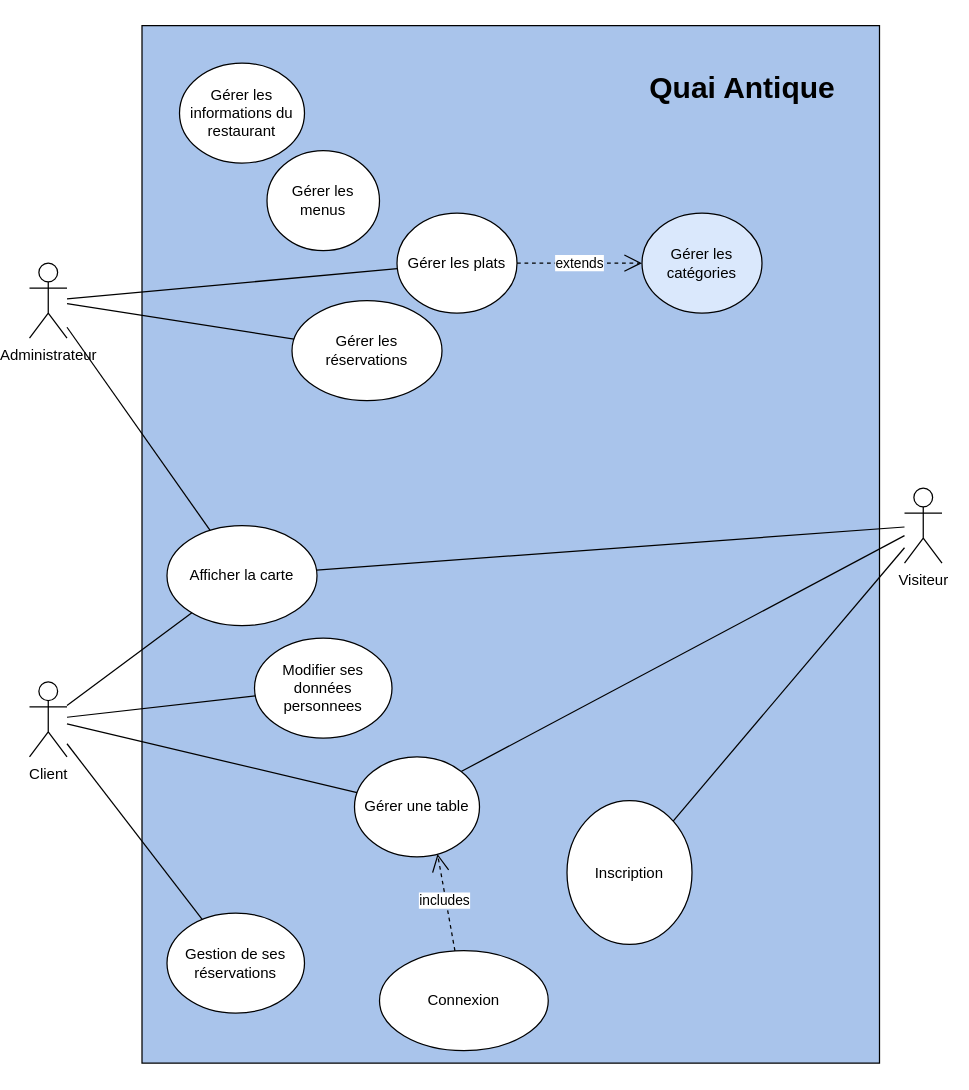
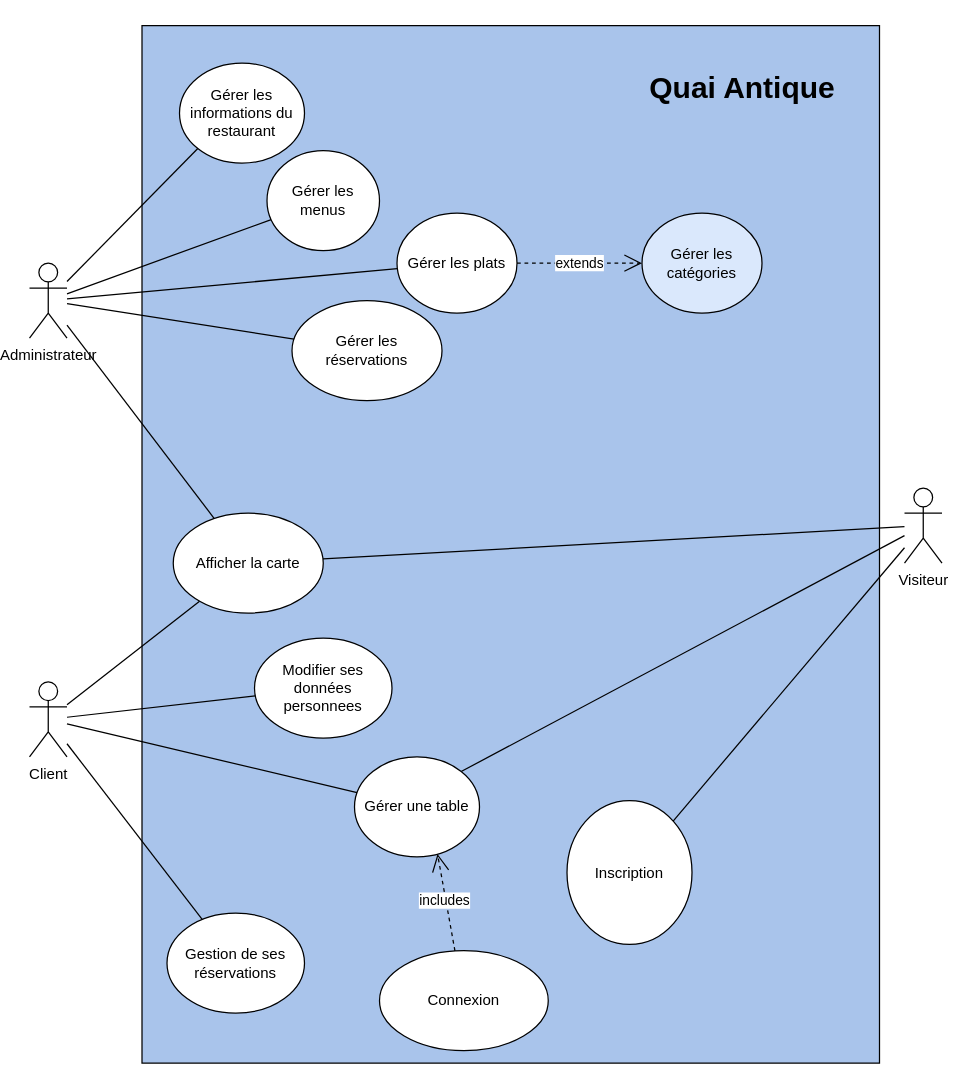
  <mxCell id="0" />
  <mxCell id="1" parent="0" />
  <mxCell id="2" value="" style="rounded=0;whiteSpace=wrap;html=1;fillColor=#A9C4EB;" vertex="1" parent="1"><mxGeometry x="110" y="20" width="590" height="830" as="geometry" /></mxCell>
  <mxCell id="3" value="Quai Antique" style="text;strokeColor=none;fillColor=none;html=1;fontSize=24;fontStyle=1;verticalAlign=middle;align=center;" vertex="1" parent="1"><mxGeometry x="540" y="50" width="100" height="40" as="geometry" /></mxCell>
  <mxCell id="4" value="Gérer les informations du restaurant" style="ellipse;whiteSpace=wrap;html=1;" vertex="1" parent="1"><mxGeometry x="140" y="50" width="100" height="80" as="geometry" /></mxCell>
+ <mxCell id="5" style="rounded=0;orthogonalLoop=1;jettySize=auto;html=1;entryX=0;entryY=1;entryDx=0;entryDy=0;endArrow=none;endFill=0;" edge="1" parent="1" source="10" target="4"><mxGeometry relative="1" as="geometry" /></mxCell>
+ <mxCell id="6" style="rounded=0;orthogonalLoop=1;jettySize=auto;html=1;endArrow=none;endFill=0;" edge="1" parent="1" source="10" target="20"><mxGeometry relative="1" as="geometry" /></mxCell>
  <mxCell id="7" style="rounded=0;orthogonalLoop=1;jettySize=auto;html=1;endArrow=none;endFill=0;" edge="1" parent="1" source="10" target="21"><mxGeometry relative="1" as="geometry" /></mxCell>
  <mxCell id="8" style="rounded=0;orthogonalLoop=1;jettySize=auto;html=1;endArrow=none;endFill=0;" edge="1" parent="1" source="10" target="22"><mxGeometry relative="1" as="geometry" /></mxCell>
  <mxCell id="9" style="rounded=0;orthogonalLoop=1;jettySize=auto;html=1;endArrow=none;endFill=0;" edge="1" parent="1" source="10" target="23"><mxGeometry relative="1" as="geometry" /></mxCell>
  <mxCell id="10" value="Administrateur" style="shape=umlActor;verticalLabelPosition=bottom;verticalAlign=top;html=1;outlineConnect=0;" vertex="1" parent="1"><mxGeometry x="20" y="210" width="30" height="60" as="geometry" /></mxCell>
  <mxCell id="11" style="rounded=0;orthogonalLoop=1;jettySize=auto;html=1;endArrow=none;endFill=0;" edge="1" parent="1" source="15" target="23"><mxGeometry relative="1" as="geometry" /></mxCell>
  <mxCell id="12" style="rounded=0;orthogonalLoop=1;jettySize=auto;html=1;endArrow=none;endFill=0;" edge="1" parent="1" source="15" target="24"><mxGeometry relative="1" as="geometry" /></mxCell>
  <mxCell id="13" style="rounded=0;orthogonalLoop=1;jettySize=auto;html=1;endArrow=none;endFill=0;" edge="1" parent="1" source="15" target="25"><mxGeometry relative="1" as="geometry" /></mxCell>
  <mxCell id="14" style="rounded=0;orthogonalLoop=1;jettySize=auto;html=1;endArrow=none;endFill=0;" edge="1" parent="1" source="15" target="26"><mxGeometry relative="1" as="geometry" /></mxCell>
  <mxCell id="15" value="Client" style="shape=umlActor;verticalLabelPosition=bottom;verticalAlign=top;html=1;outlineConnect=0;" vertex="1" parent="1"><mxGeometry x="20" y="545" width="30" height="60" as="geometry" /></mxCell>
  <mxCell id="16" style="rounded=0;orthogonalLoop=1;jettySize=auto;html=1;endArrow=none;endFill=0;" edge="1" parent="1" source="19" target="23"><mxGeometry relative="1" as="geometry" /></mxCell>
  <mxCell id="17" style="rounded=0;orthogonalLoop=1;jettySize=auto;html=1;entryX=1;entryY=0;entryDx=0;entryDy=0;endArrow=none;endFill=0;" edge="1" parent="1" source="19" target="26"><mxGeometry relative="1" as="geometry" /></mxCell>
  <mxCell id="18" style="rounded=0;orthogonalLoop=1;jettySize=auto;html=1;endArrow=none;endFill=0;" edge="1" parent="1" source="19" target="27"><mxGeometry relative="1" as="geometry" /></mxCell>
  <mxCell id="19" value="Visiteur" style="shape=umlActor;verticalLabelPosition=bottom;verticalAlign=top;html=1;outlineConnect=0;" vertex="1" parent="1"><mxGeometry x="720" y="390" width="30" height="60" as="geometry" /></mxCell>
  <mxCell id="20" value="Gérer les menus" style="ellipse;whiteSpace=wrap;html=1;" vertex="1" parent="1"><mxGeometry x="210" y="120" width="90" height="80" as="geometry" /></mxCell>
  <mxCell id="21" value="Gérer les plats" style="ellipse;whiteSpace=wrap;html=1;" vertex="1" parent="1"><mxGeometry x="314" y="170" width="96" height="80" as="geometry" /></mxCell>
  <mxCell id="22" value="Gérer les réservations" style="ellipse;whiteSpace=wrap;html=1;" vertex="1" parent="1"><mxGeometry x="230" y="240" width="120" height="80" as="geometry" /></mxCell>
- <mxCell id="23" value="Afficher la carte" style="ellipse;whiteSpace=wrap;html=1;" vertex="1" parent="1"><mxGeometry x="130" y="420" width="120" height="80" as="geometry" /></mxCell>
+ <mxCell id="23" value="Afficher la carte" style="ellipse;whiteSpace=wrap;html=1;" vertex="1" parent="1"><mxGeometry x="135" y="410" width="120" height="80" as="geometry" /></mxCell>
  <mxCell id="24" value="Modifier ses données personnees" style="ellipse;whiteSpace=wrap;html=1;" vertex="1" parent="1"><mxGeometry x="200" y="510" width="110" height="80" as="geometry" /></mxCell>
  <mxCell id="25" value="Gestion de ses réservations" style="ellipse;whiteSpace=wrap;html=1;" vertex="1" parent="1"><mxGeometry x="130" y="730" width="110" height="80" as="geometry" /></mxCell>
  <mxCell id="26" value="Gérer une table" style="ellipse;whiteSpace=wrap;html=1;" vertex="1" parent="1"><mxGeometry x="280" y="605" width="100" height="80" as="geometry" /></mxCell>
  <mxCell id="27" value="Inscription" style="ellipse;whiteSpace=wrap;html=1;" vertex="1" parent="1"><mxGeometry x="450" y="640" width="100" height="115" as="geometry" /></mxCell>
  <mxCell id="28" value="Connexion" style="ellipse;whiteSpace=wrap;html=1;" vertex="1" parent="1"><mxGeometry x="300" y="760" width="135" height="80" as="geometry" /></mxCell>
  <mxCell id="29" value="Gérer les catégories" style="ellipse;whiteSpace=wrap;html=1;fillColor=#dae8fc;" vertex="1" parent="1"><mxGeometry x="510" y="170" width="96" height="80" as="geometry" /></mxCell>
  <mxCell id="30" value="includes" style="endArrow=open;endSize=12;dashed=1;html=1;rounded=0;entryX=0.664;entryY=0.97;entryDx=0;entryDy=0;entryPerimeter=0;" edge="1" parent="1" source="28" target="26"><mxGeometry x="0.035" y="1" width="160" relative="1" as="geometry"><mxPoint x="320" y="710" as="sourcePoint" /><mxPoint x="480" y="710" as="targetPoint" /><mxPoint as="offset" /></mxGeometry></mxCell>
  <mxCell id="31" value="extends" style="endArrow=open;endSize=12;dashed=1;html=1;rounded=0;" edge="1" parent="1"><mxGeometry width="160" relative="1" as="geometry"><mxPoint x="410" y="210" as="sourcePoint" /><mxPoint x="510" y="210" as="targetPoint" /><Array as="points"><mxPoint x="460" y="210" /></Array><mxPoint as="offset" /></mxGeometry></mxCell>
